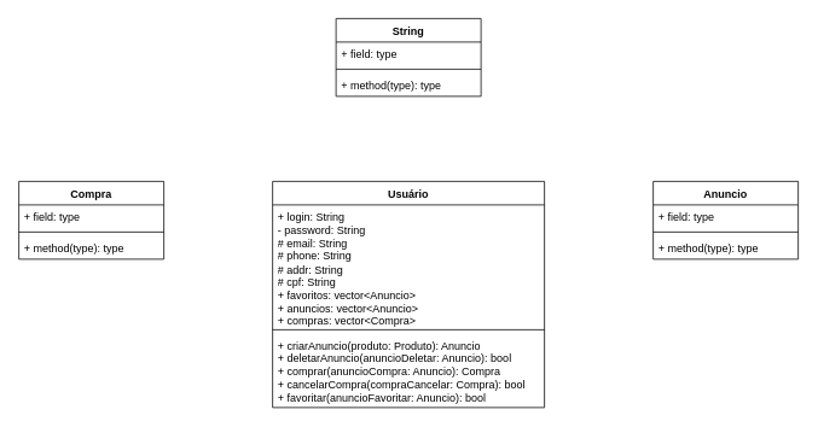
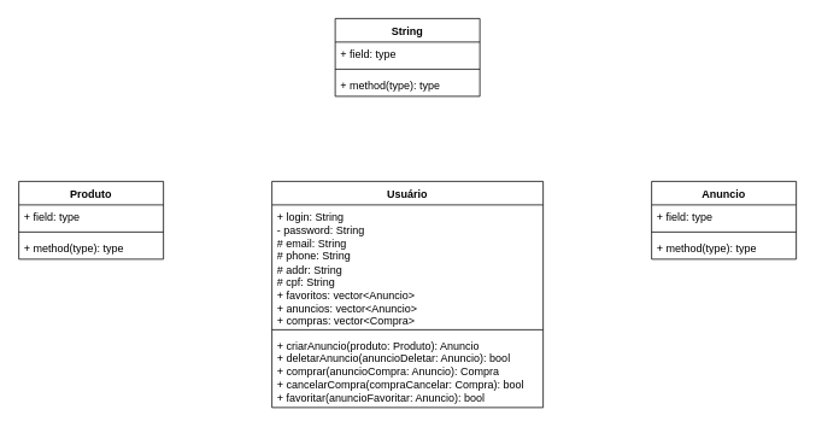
  <mxCell id="0" />
  <mxCell id="1" parent="0" />
  <mxCell id="2" value="Usuário" style="swimlane;fontStyle=1;align=center;verticalAlign=top;childLayout=stackLayout;horizontal=1;startSize=26;horizontalStack=0;resizeParent=1;resizeParentMax=0;resizeLast=0;collapsible=1;marginBottom=0;whiteSpace=wrap;html=1;" parent="1" vertex="1"><mxGeometry x="300" y="200" width="300" height="250" as="geometry" /></mxCell>
  <mxCell id="3" value="+ login: String&lt;div&gt;- password: String&lt;/div&gt;&lt;div&gt;# email: String&lt;/div&gt;&lt;div&gt;# phone: String&lt;/div&gt;&lt;div&gt;# addr: String&lt;/div&gt;&lt;div&gt;# cpf: String&lt;/div&gt;&lt;div&gt;+ favoritos: vector&amp;lt;Anuncio&amp;gt;&lt;/div&gt;&lt;div&gt;+ anuncios: vector&amp;lt;Anuncio&amp;gt;&lt;/div&gt;&lt;div&gt;+ compras: vector&amp;lt;Compra&amp;gt;&lt;/div&gt;" style="text;strokeColor=none;fillColor=none;align=left;verticalAlign=top;spacingLeft=4;spacingRight=4;overflow=hidden;rotatable=0;points=[[0,0.5],[1,0.5]];portConstraint=eastwest;whiteSpace=wrap;html=1;" parent="2" vertex="1"><mxGeometry y="26" width="300" height="134" as="geometry" /></mxCell>
  <mxCell id="4" value="" style="line;strokeWidth=1;fillColor=none;align=left;verticalAlign=middle;spacingTop=-1;spacingLeft=3;spacingRight=3;rotatable=0;labelPosition=right;points=[];portConstraint=eastwest;strokeColor=inherit;" parent="2" vertex="1"><mxGeometry y="160" width="300" height="8" as="geometry" /></mxCell>
  <mxCell id="5" value="+ criarAnuncio(produto: Produto): Anuncio&lt;div&gt;+ deletarAnuncio(anuncioDeletar: Anuncio): bool&lt;/div&gt;&lt;div&gt;+ comprar(anuncioCompra: Anuncio): Compra&lt;/div&gt;&lt;div&gt;+ cancelarCompra(compraCancelar: Compra): bool&lt;/div&gt;&lt;div&gt;+ favoritar(anuncioFavoritar: Anuncio): bool&lt;/div&gt;" style="text;strokeColor=none;fillColor=none;align=left;verticalAlign=top;spacingLeft=4;spacingRight=4;overflow=hidden;rotatable=0;points=[[0,0.5],[1,0.5]];portConstraint=eastwest;whiteSpace=wrap;html=1;" parent="2" vertex="1"><mxGeometry y="168" width="300" height="82" as="geometry" /></mxCell>
  <mxCell id="6" value="Anuncio" style="swimlane;fontStyle=1;align=center;verticalAlign=top;childLayout=stackLayout;horizontal=1;startSize=26;horizontalStack=0;resizeParent=1;resizeParentMax=0;resizeLast=0;collapsible=1;marginBottom=0;whiteSpace=wrap;html=1;" vertex="1" parent="1"><mxGeometry x="720" y="200" width="160" height="86" as="geometry" /></mxCell>
  <mxCell id="7" value="+ field: type" style="text;strokeColor=none;fillColor=none;align=left;verticalAlign=top;spacingLeft=4;spacingRight=4;overflow=hidden;rotatable=0;points=[[0,0.5],[1,0.5]];portConstraint=eastwest;whiteSpace=wrap;html=1;" vertex="1" parent="6"><mxGeometry y="26" width="160" height="26" as="geometry" /></mxCell>
  <mxCell id="8" value="" style="line;strokeWidth=1;fillColor=none;align=left;verticalAlign=middle;spacingTop=-1;spacingLeft=3;spacingRight=3;rotatable=0;labelPosition=right;points=[];portConstraint=eastwest;strokeColor=inherit;" vertex="1" parent="6"><mxGeometry y="52" width="160" height="8" as="geometry" /></mxCell>
  <mxCell id="9" value="+ method(type): type" style="text;strokeColor=none;fillColor=none;align=left;verticalAlign=top;spacingLeft=4;spacingRight=4;overflow=hidden;rotatable=0;points=[[0,0.5],[1,0.5]];portConstraint=eastwest;whiteSpace=wrap;html=1;" vertex="1" parent="6"><mxGeometry y="60" width="160" height="26" as="geometry" /></mxCell>
- <mxCell id="10" value="Compra" style="swimlane;fontStyle=1;align=center;verticalAlign=top;childLayout=stackLayout;horizontal=1;startSize=26;horizontalStack=0;resizeParent=1;resizeParentMax=0;resizeLast=0;collapsible=1;marginBottom=0;whiteSpace=wrap;html=1;" vertex="1" parent="1"><mxGeometry x="20" y="200" width="160" height="86" as="geometry" /></mxCell>
+ <mxCell id="10" value="Produto" style="swimlane;fontStyle=1;align=center;verticalAlign=top;childLayout=stackLayout;horizontal=1;startSize=26;horizontalStack=0;resizeParent=1;resizeParentMax=0;resizeLast=0;collapsible=1;marginBottom=0;whiteSpace=wrap;html=1;" vertex="1" parent="1"><mxGeometry x="20" y="200" width="160" height="86" as="geometry" /></mxCell>
  <mxCell id="11" value="+ field: type" style="text;strokeColor=none;fillColor=none;align=left;verticalAlign=top;spacingLeft=4;spacingRight=4;overflow=hidden;rotatable=0;points=[[0,0.5],[1,0.5]];portConstraint=eastwest;whiteSpace=wrap;html=1;" vertex="1" parent="10"><mxGeometry y="26" width="160" height="26" as="geometry" /></mxCell>
  <mxCell id="12" value="" style="line;strokeWidth=1;fillColor=none;align=left;verticalAlign=middle;spacingTop=-1;spacingLeft=3;spacingRight=3;rotatable=0;labelPosition=right;points=[];portConstraint=eastwest;strokeColor=inherit;" vertex="1" parent="10"><mxGeometry y="52" width="160" height="8" as="geometry" /></mxCell>
  <mxCell id="13" value="+ method(type): type" style="text;strokeColor=none;fillColor=none;align=left;verticalAlign=top;spacingLeft=4;spacingRight=4;overflow=hidden;rotatable=0;points=[[0,0.5],[1,0.5]];portConstraint=eastwest;whiteSpace=wrap;html=1;" vertex="1" parent="10"><mxGeometry y="60" width="160" height="26" as="geometry" /></mxCell>
  <mxCell id="14" value="String" style="swimlane;fontStyle=1;align=center;verticalAlign=top;childLayout=stackLayout;horizontal=1;startSize=26;horizontalStack=0;resizeParent=1;resizeParentMax=0;resizeLast=0;collapsible=1;marginBottom=0;whiteSpace=wrap;html=1;" vertex="1" parent="1"><mxGeometry x="370" y="20" width="160" height="86" as="geometry" /></mxCell>
  <mxCell id="15" value="+ field: type" style="text;strokeColor=none;fillColor=none;align=left;verticalAlign=top;spacingLeft=4;spacingRight=4;overflow=hidden;rotatable=0;points=[[0,0.5],[1,0.5]];portConstraint=eastwest;whiteSpace=wrap;html=1;" vertex="1" parent="14"><mxGeometry y="26" width="160" height="26" as="geometry" /></mxCell>
  <mxCell id="16" value="" style="line;strokeWidth=1;fillColor=none;align=left;verticalAlign=middle;spacingTop=-1;spacingLeft=3;spacingRight=3;rotatable=0;labelPosition=right;points=[];portConstraint=eastwest;strokeColor=inherit;" vertex="1" parent="14"><mxGeometry y="52" width="160" height="8" as="geometry" /></mxCell>
  <mxCell id="17" value="+ method(type): type" style="text;strokeColor=none;fillColor=none;align=left;verticalAlign=top;spacingLeft=4;spacingRight=4;overflow=hidden;rotatable=0;points=[[0,0.5],[1,0.5]];portConstraint=eastwest;whiteSpace=wrap;html=1;" vertex="1" parent="14"><mxGeometry y="60" width="160" height="26" as="geometry" /></mxCell>
